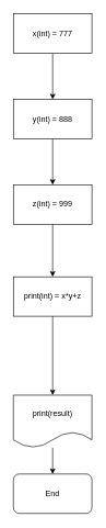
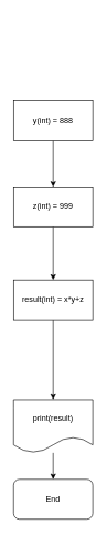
  <mxCell id="0" />
  <mxCell id="1" parent="0" />
  <mxCell id="2" value="End" style="rounded=1;whiteSpace=wrap;html=1;" vertex="1" parent="1"><mxGeometry x="20" y="720" width="120" height="60" as="geometry" /></mxCell>
- <mxCell id="3" value="" style="edgeStyle=orthogonalEdgeStyle;rounded=0;orthogonalLoop=1;jettySize=auto;html=1;" edge="1" parent="1" source="4" target="6"><mxGeometry relative="1" as="geometry" /></mxCell>
- <mxCell id="4" value="x(int) = 777" style="rounded=0;whiteSpace=wrap;html=1;" vertex="1" parent="1"><mxGeometry x="20" y="20" width="120" height="60" as="geometry" /></mxCell>
  <mxCell id="5" value="" style="edgeStyle=orthogonalEdgeStyle;rounded=0;orthogonalLoop=1;jettySize=auto;html=1;" edge="1" parent="1" source="6" target="8"><mxGeometry relative="1" as="geometry" /></mxCell>
  <mxCell id="6" value="y(int) = 888" style="rounded=0;whiteSpace=wrap;html=1;" vertex="1" parent="1"><mxGeometry x="20" y="150" width="120" height="60" as="geometry" /></mxCell>
  <mxCell id="7" value="" style="edgeStyle=orthogonalEdgeStyle;rounded=0;orthogonalLoop=1;jettySize=auto;html=1;" edge="1" parent="1" source="8" target="10"><mxGeometry relative="1" as="geometry" /></mxCell>
  <mxCell id="8" value="z(int) = 999" style="rounded=0;whiteSpace=wrap;html=1;" vertex="1" parent="1"><mxGeometry x="20" y="280" width="120" height="60" as="geometry" /></mxCell>
  <mxCell id="9" value="" style="edgeStyle=orthogonalEdgeStyle;rounded=0;orthogonalLoop=1;jettySize=auto;html=1;" edge="1" parent="1" source="10" target="12"><mxGeometry relative="1" as="geometry" /></mxCell>
- <mxCell id="10" value="print(int) = x*y+z" style="rounded=0;whiteSpace=wrap;html=1;" vertex="1" parent="1"><mxGeometry x="20" y="420" width="120" height="60" as="geometry" /></mxCell>
+ <mxCell id="10" value="result(int) = x*y+z" style="rounded=0;whiteSpace=wrap;html=1;" vertex="1" parent="1"><mxGeometry x="20" y="420" width="120" height="60" as="geometry" /></mxCell>
  <mxCell id="11" value="" style="edgeStyle=orthogonalEdgeStyle;rounded=0;orthogonalLoop=1;jettySize=auto;html=1;" edge="1" parent="1" source="12" target="2"><mxGeometry relative="1" as="geometry" /></mxCell>
  <mxCell id="12" value="print(result)" style="shape=document;whiteSpace=wrap;html=1;boundedLbl=1;" vertex="1" parent="1"><mxGeometry x="20" y="600" width="120" height="80" as="geometry" /></mxCell>
